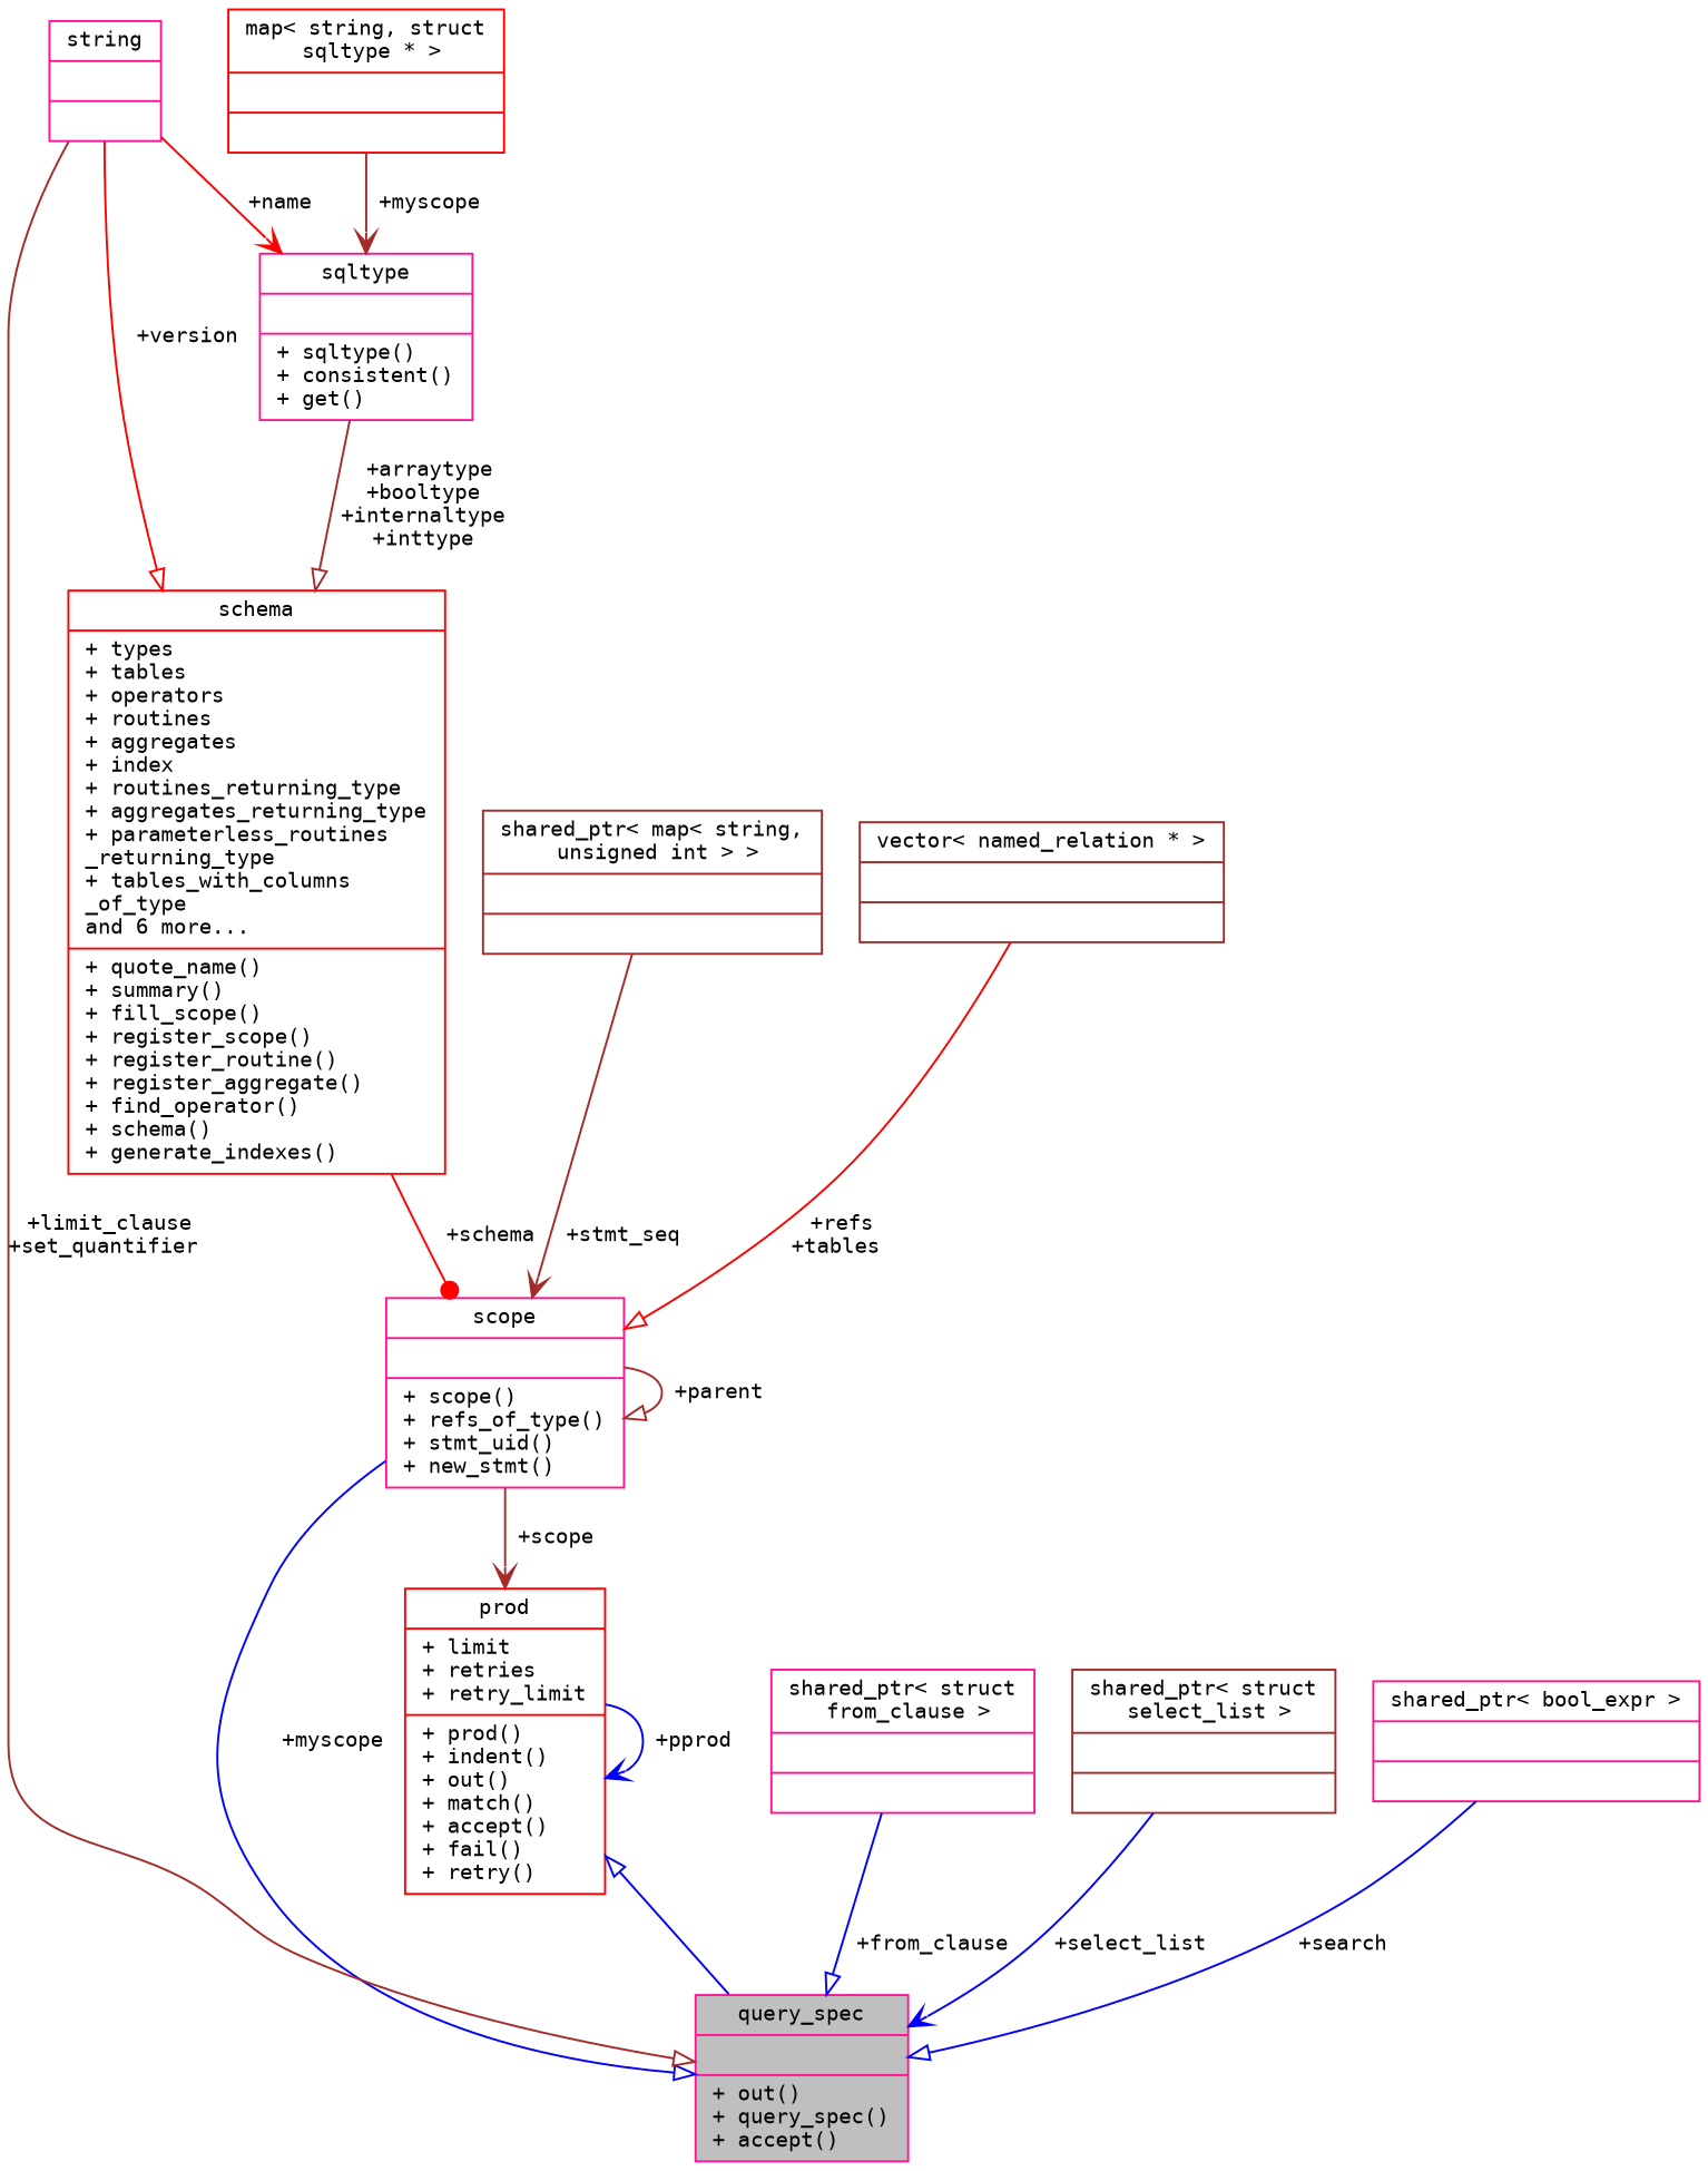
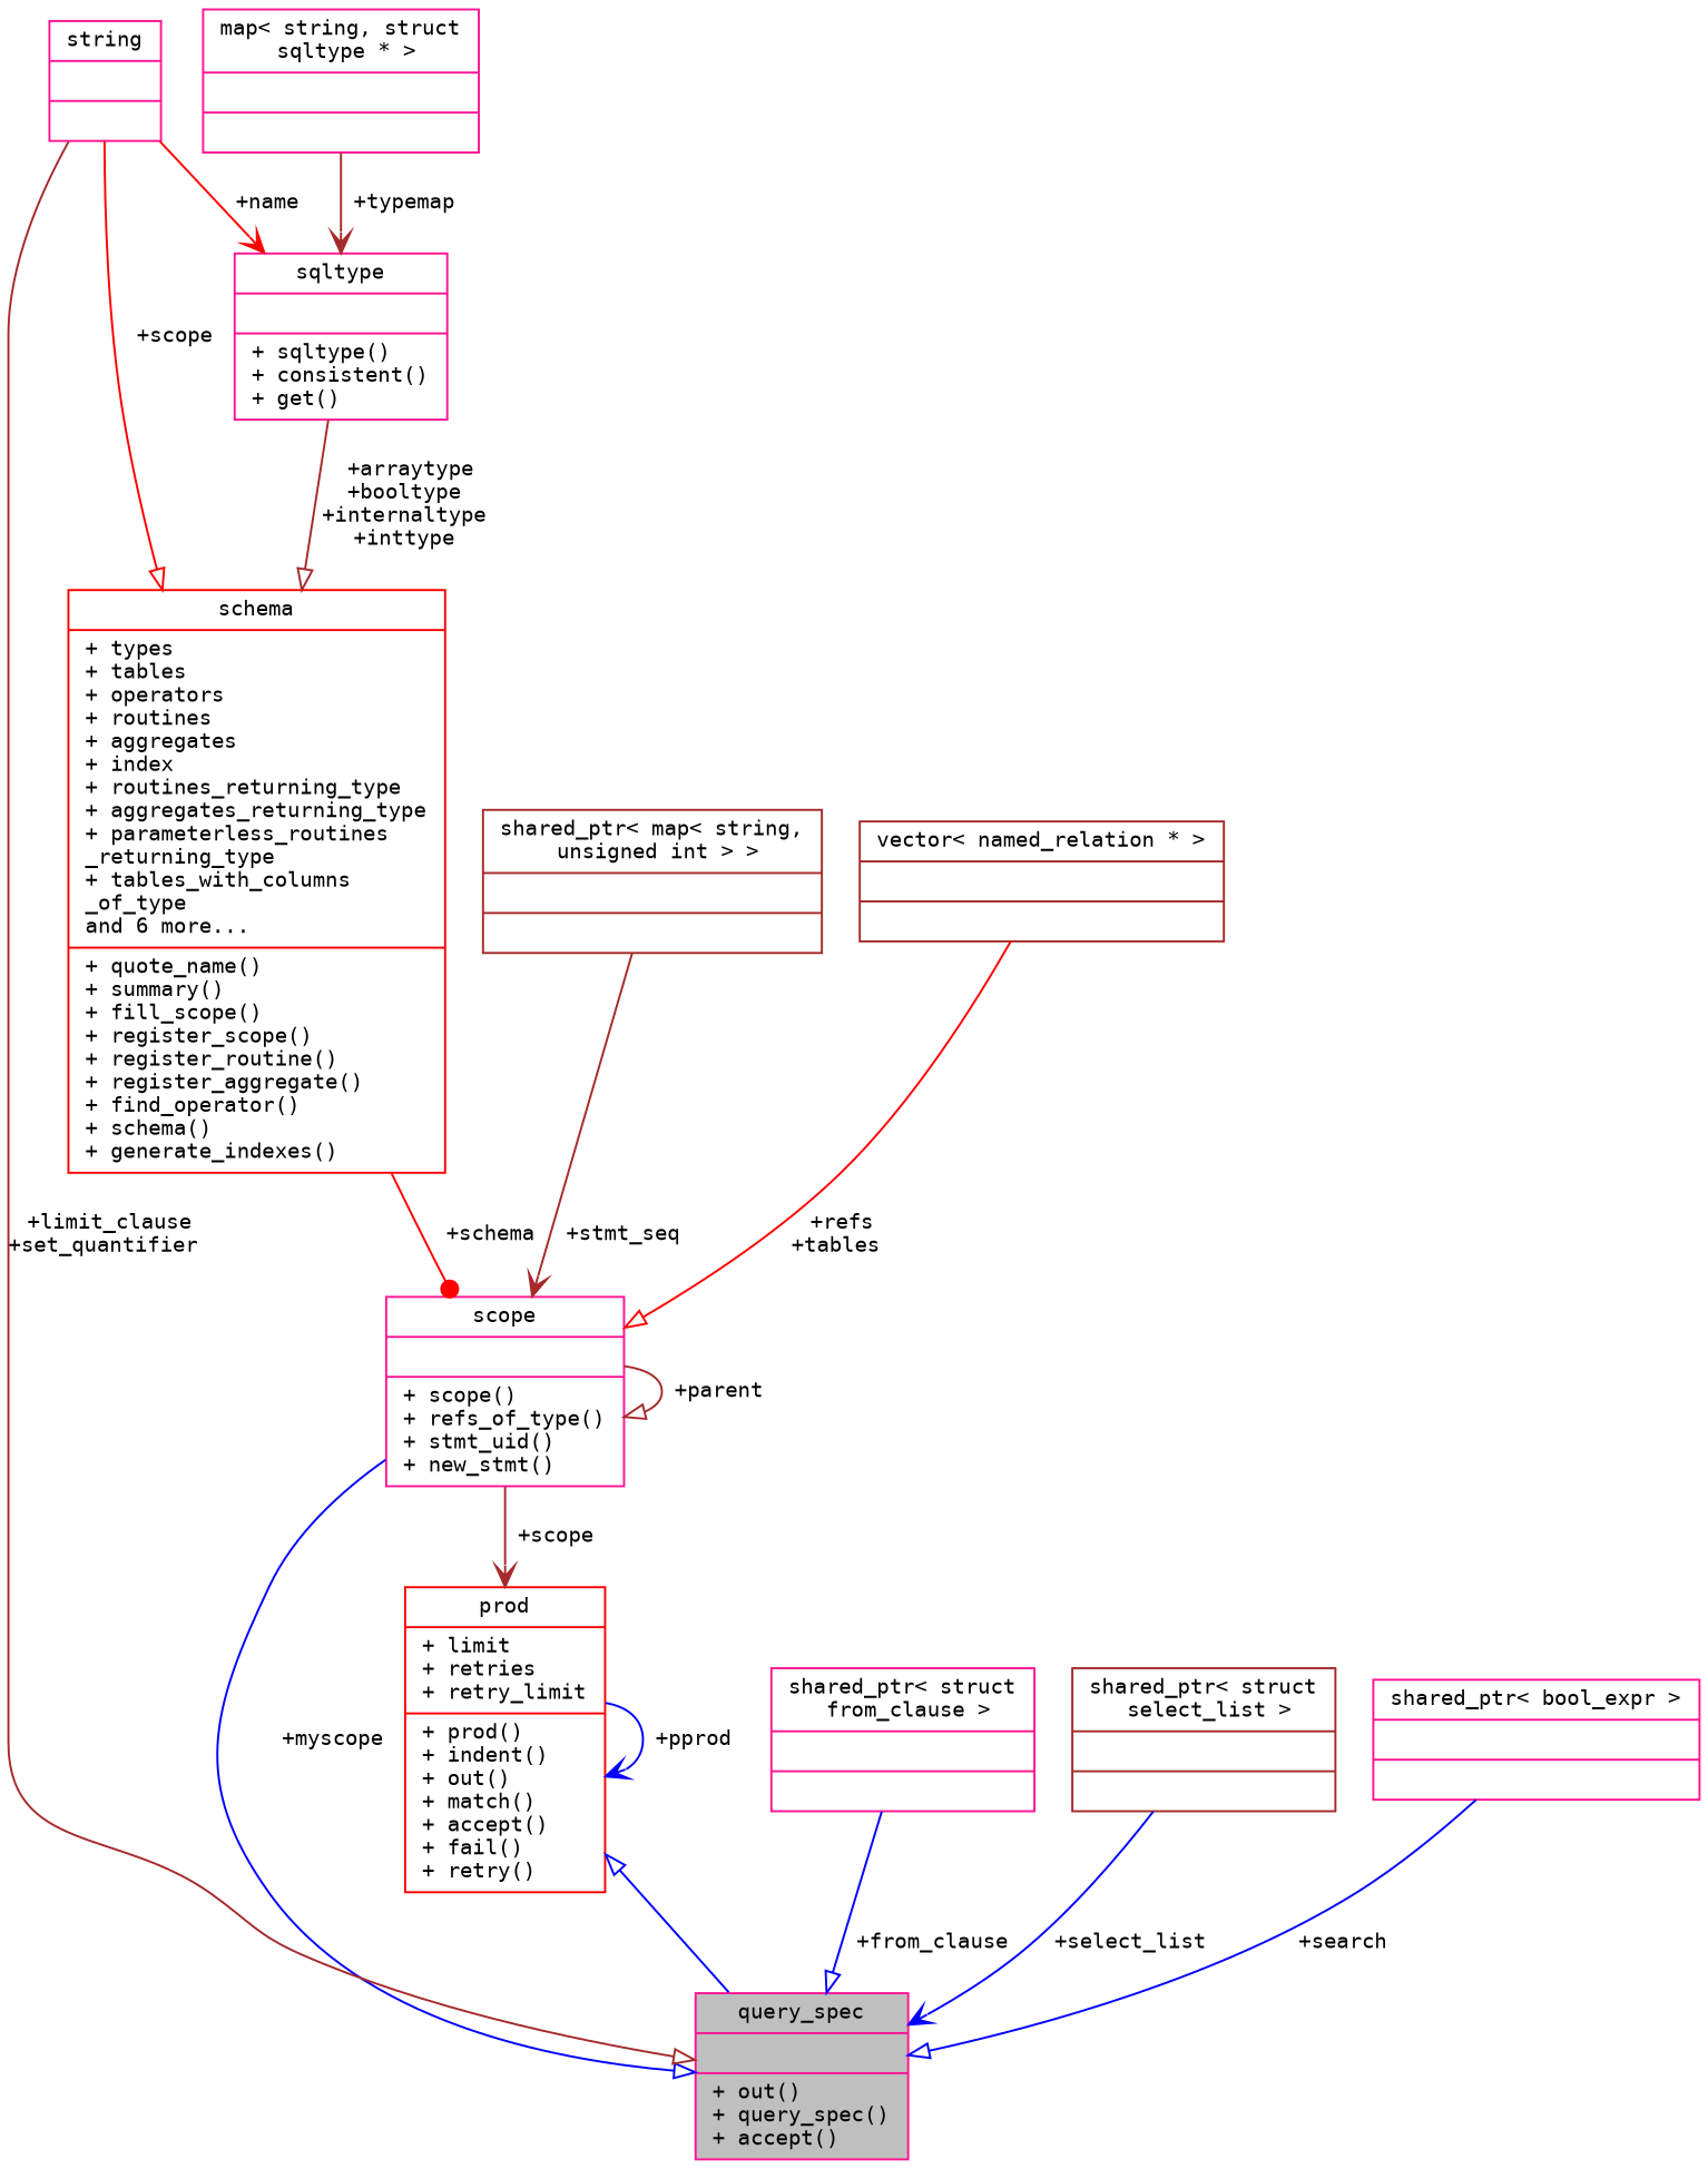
  digraph {
    fontname="DejaVu Sans Mono"
    node [color=deeppink fillcolor=white fontname="DejaVu Sans Mono" fontsize=10 shape=record style=filled]
    edge [color=blue fontname="DejaVu Sans Mono" fontsize=10 labelfontname=Helvetica labelfontsize=10 style=solid arrowhead=onormal]
    n1 [fillcolor=grey75 fontcolor=black height=0.2 label="{query_spec\n||+ out()\l+ query_spec()\l+ accept()\l}" width=0.4]
    n2 [color=red height=0.2 label="{prod\n|+ limit\l+ retries\l+ retry_limit\l|+ prod()\l+ indent()\l+ out()\l+ match()\l+ accept()\l+ fail()\l+ retry()\l}" width=0.4]
    n3 [height=0.2 label="{scope\n||+ scope()\l+ refs_of_type()\l+ stmt_uid()\l+ new_stmt()\l}" width=0.4]
    n4 [color=red height=0.2 label="{schema\n|+ types\l+ tables\l+ operators\l+ routines\l+ aggregates\l+ index\l+ routines_returning_type\l+ aggregates_returning_type\l+ parameterless_routines\l_returning_type\l+ tables_with_columns\l_of_type\land 6 more...\l|+ quote_name()\l+ summary()\l+ fill_scope()\l+ register_scope()\l+ register_routine()\l+ register_aggregate()\l+ find_operator()\l+ schema()\l+ generate_indexes()\l}" width=0.4]
    n5 [height=0.2 label="{string\n||}" width=0.4]
    n6 [height=0.2 label="{sqltype\n||+ sqltype()\l+ consistent()\l+ get()\l}" width=0.4]
-   n7 [color=red height=0.2 label="{map\< string, struct\l sqltype * \>\n||}" width=0.4]
+   n7 [height=0.2 label="{map\< string, struct\l sqltype * \>\n||}" width=0.4]
    n8 [color=brown height=0.2 label="{shared_ptr\< map\< string,\l unsigned int \> \>\n||}" width=0.4]
    n9 [color=brown height=0.2 label="{vector\< named_relation * \>\n||}" width=0.4]
    n10 [height=0.2 label="{shared_ptr\< struct\l from_clause \>\n||}" width=0.4]
    n11 [color=brown height=0.2 label="{shared_ptr\< struct\l select_list \>\n||}" width=0.4]
    n12 [height=0.2 label="{shared_ptr\< bool_expr \>\n||}" width=0.4]
    n2 -> n1 [arrowtail=onormal dir=back arrowhead=""]
    n2 -> n2 [arrowhead=vee label=" +pprod"]
    n3 -> n1 [label=" +myscope"]
    n3 -> n2 [arrowhead=vee color=brown label=" +scope"]
    n3 -> n3 [color=brown label=" +parent"]
    n4 -> n3 [arrowhead=dot color=red label=" +schema"]
    n5 -> n1 [color=brown label=" +limit_clause\n+set_quantifier"]
-   n5 -> n4 [color=red label=" +version"]
+   n5 -> n4 [color=red label=" +scope"]
    n5 -> n6 [arrowhead=vee color=red label=" +name"]
    n6 -> n4 [color=brown label=" +arraytype\n+booltype\n+internaltype\n+inttype"]
-   n7 -> n6 [arrowhead=vee color=brown label=" +myscope"]
+   n7 -> n6 [arrowhead=vee color=brown label=" +typemap"]
    n8 -> n3 [arrowhead=vee color=brown label=" +stmt_seq"]
    n9 -> n3 [color=red label=" +refs\n+tables"]
    n10 -> n1 [label=" +from_clause"]
    n11 -> n1 [arrowhead=vee label=" +select_list"]
    n12 -> n1 [label=" +search"]
  }
